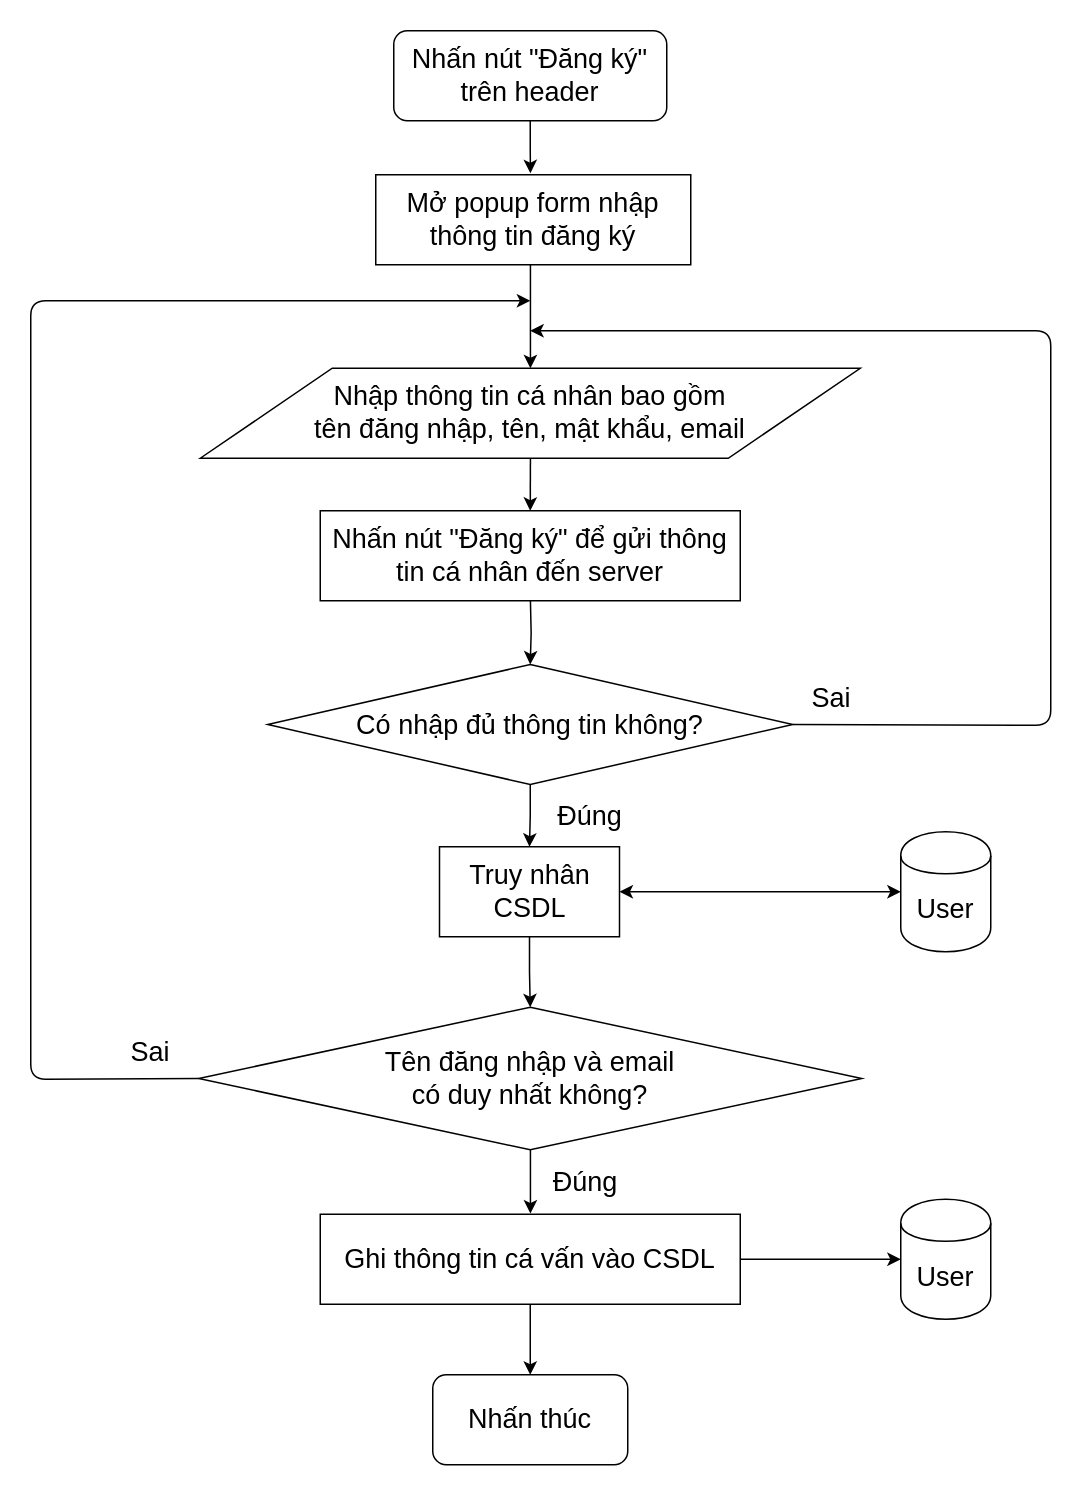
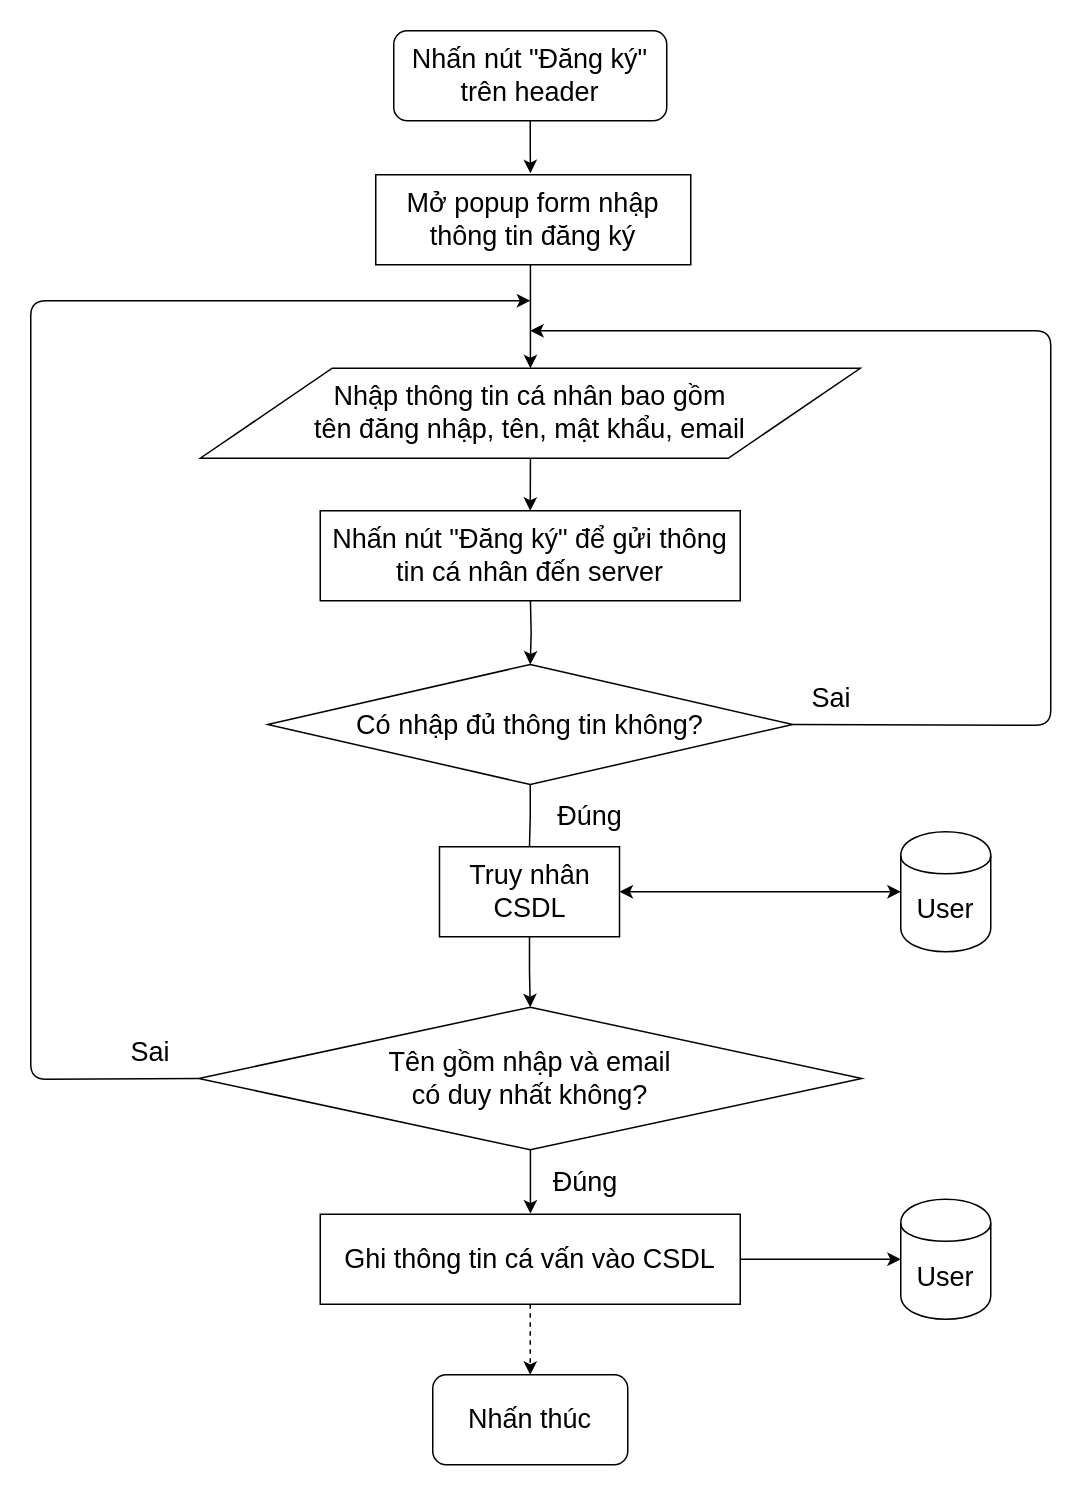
  <mxCell id="0" />
  <mxCell id="1" parent="0" />
  <mxCell id="2" value="" style="edgeStyle=orthogonalEdgeStyle;rounded=0;orthogonalLoop=1;jettySize=auto;html=1;fontSize=18;" edge="1" parent="1" source="3"><mxGeometry relative="1" as="geometry"><mxPoint x="353.118" y="115" as="targetPoint" /></mxGeometry></mxCell>
  <mxCell id="3" value="Nhấn nút &quot;Đăng ký&quot; trên header" style="rounded=1;whiteSpace=wrap;html=1;fontSize=18;" vertex="1" parent="1"><mxGeometry x="262" y="20" width="182" height="60" as="geometry" /></mxCell>
  <mxCell id="4" value="" style="edgeStyle=orthogonalEdgeStyle;rounded=0;orthogonalLoop=1;jettySize=auto;html=1;fontSize=18;exitX=0.5;exitY=1;exitDx=0;exitDy=0;" edge="1" parent="1"><mxGeometry relative="1" as="geometry"><mxPoint x="353.118" y="175.588" as="sourcePoint" /><mxPoint x="353.118" y="245" as="targetPoint" /></mxGeometry></mxCell>
  <mxCell id="5" value="" style="edgeStyle=orthogonalEdgeStyle;rounded=0;orthogonalLoop=1;jettySize=auto;html=1;fontSize=18;" edge="1" parent="1"><mxGeometry relative="1" as="geometry"><mxPoint x="353.118" y="305" as="sourcePoint" /><mxPoint x="353" y="340" as="targetPoint" /></mxGeometry></mxCell>
  <mxCell id="6" value="" style="edgeStyle=orthogonalEdgeStyle;rounded=0;orthogonalLoop=1;jettySize=auto;html=1;fontSize=18;entryX=0.5;entryY=0;entryDx=0;entryDy=0;" edge="1" parent="1" target="8"><mxGeometry relative="1" as="geometry"><mxPoint x="353.118" y="400" as="sourcePoint" /><mxPoint x="353" y="480" as="targetPoint" /></mxGeometry></mxCell>
  <mxCell id="7" value="" style="edgeStyle=orthogonalEdgeStyle;rounded=0;orthogonalLoop=1;jettySize=auto;html=1;fontSize=18;" edge="1" parent="1" source="26" target="9"><mxGeometry relative="1" as="geometry" /></mxCell>
  <mxCell id="8" value="Có nhập đủ thông tin không?" style="rhombus;whiteSpace=wrap;html=1;fontSize=18;" vertex="1" parent="1"><mxGeometry x="178" y="442.5" width="350" height="80" as="geometry" /></mxCell>
- <mxCell id="9" value="Tên đăng nhập và email&lt;br&gt;có duy nhất không?" style="rhombus;whiteSpace=wrap;html=1;fontSize=18;" vertex="1" parent="1"><mxGeometry x="132" y="671" width="442" height="95" as="geometry" /></mxCell>
+ <mxCell id="9" value="Tên gồm nhập và email&lt;br&gt;có duy nhất không?" style="rhombus;whiteSpace=wrap;html=1;fontSize=18;" vertex="1" parent="1"><mxGeometry x="132" y="671" width="442" height="95" as="geometry" /></mxCell>
  <mxCell id="10" value="" style="endArrow=classic;html=1;fontSize=18;exitX=0;exitY=0.5;exitDx=0;exitDy=0;" edge="1" parent="1" source="9"><mxGeometry width="50" height="50" relative="1" as="geometry"><mxPoint x="130" y="715" as="sourcePoint" /><mxPoint x="353" y="200" as="targetPoint" /><Array as="points"><mxPoint x="20" y="719" /><mxPoint x="20" y="200" /></Array></mxGeometry></mxCell>
  <mxCell id="11" value="Đúng" style="text;html=1;strokeColor=none;fillColor=none;align=center;verticalAlign=middle;whiteSpace=wrap;rounded=0;fontSize=18;" vertex="1" parent="1"><mxGeometry x="372.5" y="533.5" width="40" height="20" as="geometry" /></mxCell>
  <mxCell id="12" value="Sai" style="text;html=1;strokeColor=none;fillColor=none;align=center;verticalAlign=middle;whiteSpace=wrap;rounded=0;fontSize=18;" vertex="1" parent="1"><mxGeometry x="80" y="691" width="40" height="20" as="geometry" /></mxCell>
  <mxCell id="13" value="Sai" style="text;html=1;strokeColor=none;fillColor=none;align=center;verticalAlign=middle;whiteSpace=wrap;rounded=0;fontSize=18;" vertex="1" parent="1"><mxGeometry x="534" y="455" width="40" height="20" as="geometry" /></mxCell>
  <mxCell id="14" value="" style="endArrow=classic;html=1;fontSize=18;exitX=1;exitY=0.5;exitDx=0;exitDy=0;" edge="1" parent="1" source="8"><mxGeometry width="50" height="50" relative="1" as="geometry"><mxPoint x="142" y="622.5" as="sourcePoint" /><mxPoint x="353" y="220" as="targetPoint" /><Array as="points"><mxPoint x="700" y="483" /><mxPoint x="700" y="220" /></Array></mxGeometry></mxCell>
  <mxCell id="15" value="" style="edgeStyle=orthogonalEdgeStyle;rounded=0;orthogonalLoop=1;jettySize=auto;html=1;fontSize=18;" edge="1" parent="1"><mxGeometry relative="1" as="geometry"><mxPoint x="353.118" y="765.973" as="sourcePoint" /><mxPoint x="353.118" y="808.525" as="targetPoint" /></mxGeometry></mxCell>
  <mxCell id="16" value="Đúng" style="text;html=1;strokeColor=none;fillColor=none;align=center;verticalAlign=middle;whiteSpace=wrap;rounded=0;fontSize=18;" vertex="1" parent="1"><mxGeometry x="370" y="777.5" width="40" height="20" as="geometry" /></mxCell>
  <mxCell id="17" value="&lt;span style=&quot;white-space: normal&quot;&gt;Nhấn nút &quot;Đăng ký&quot; để gửi thông tin cá nhân đến server&lt;/span&gt;" style="rounded=0;whiteSpace=wrap;html=1;fontSize=18;" vertex="1" parent="1"><mxGeometry x="213" y="340" width="280" height="60" as="geometry" /></mxCell>
- <mxCell id="18" value="" style="edgeStyle=orthogonalEdgeStyle;rounded=0;orthogonalLoop=1;jettySize=auto;html=1;fontSize=18;" edge="1" parent="1" source="20" target="22"><mxGeometry relative="1" as="geometry" /></mxCell>
+ <mxCell id="18" value="" style="edgeStyle=orthogonalEdgeStyle;rounded=0;orthogonalLoop=1;jettySize=auto;html=1;fontSize=18;dashed=1;" edge="1" parent="1" source="20" target="22"><mxGeometry relative="1" as="geometry" /></mxCell>
  <mxCell id="19" value="" style="edgeStyle=orthogonalEdgeStyle;rounded=0;orthogonalLoop=1;jettySize=auto;html=1;fontSize=18;entryX=0;entryY=0.5;entryDx=0;entryDy=0;" edge="1" parent="1" source="20" target="24"><mxGeometry relative="1" as="geometry"><mxPoint x="573" y="839" as="targetPoint" /></mxGeometry></mxCell>
  <mxCell id="20" value="&lt;span style=&quot;white-space: normal&quot;&gt;Ghi thông tin cá vấn vào CSDL&lt;/span&gt;" style="rounded=0;whiteSpace=wrap;html=1;fontSize=18;" vertex="1" parent="1"><mxGeometry x="213" y="809" width="280" height="60" as="geometry" /></mxCell>
  <mxCell id="21" value="Mở popup form nhập thông tin đăng ký" style="rounded=0;whiteSpace=wrap;html=1;fontSize=18;" vertex="1" parent="1"><mxGeometry x="250" y="116" width="210" height="60" as="geometry" /></mxCell>
  <mxCell id="22" value="Nhấn thúc" style="rounded=1;whiteSpace=wrap;html=1;fontSize=18;" vertex="1" parent="1"><mxGeometry x="288" y="916" width="130" height="60" as="geometry" /></mxCell>
  <mxCell id="23" value="&lt;span style=&quot;white-space: normal&quot;&gt;Nhập thông tin cá nhân bao gồm &lt;br&gt;tên đăng nhập, tên, mật khẩu, email&lt;/span&gt;" style="shape=parallelogram;perimeter=parallelogramPerimeter;whiteSpace=wrap;html=1;fontSize=18;" vertex="1" parent="1"><mxGeometry x="133" y="245" width="440" height="60" as="geometry" /></mxCell>
  <mxCell id="24" value="User" style="shape=cylinder;whiteSpace=wrap;html=1;boundedLbl=1;backgroundOutline=1;fontSize=18;" vertex="1" parent="1"><mxGeometry x="600" y="799" width="60" height="80" as="geometry" /></mxCell>
  <mxCell id="25" value="User" style="shape=cylinder;whiteSpace=wrap;html=1;boundedLbl=1;backgroundOutline=1;fontSize=18;" vertex="1" parent="1"><mxGeometry x="600" y="554" width="60" height="80" as="geometry" /></mxCell>
  <mxCell id="26" value="Truy nhân CSDL" style="rounded=0;whiteSpace=wrap;html=1;fontSize=18;" vertex="1" parent="1"><mxGeometry x="292.5" y="564" width="120" height="60" as="geometry" /></mxCell>
- <mxCell id="27" value="" style="edgeStyle=orthogonalEdgeStyle;rounded=0;orthogonalLoop=1;jettySize=auto;html=1;fontSize=18;" edge="1" parent="1" source="8" target="26"><mxGeometry relative="1" as="geometry"><mxPoint x="353" y="522.5" as="sourcePoint" /><mxPoint x="353" y="671" as="targetPoint" /></mxGeometry></mxCell>
+ <mxCell id="27" value="" style="edgeStyle=orthogonalEdgeStyle;rounded=0;orthogonalLoop=1;jettySize=auto;html=1;fontSize=18;endArrow=none;" edge="1" parent="1" source="8" target="26"><mxGeometry relative="1" as="geometry"><mxPoint x="353" y="522.5" as="sourcePoint" /><mxPoint x="353" y="671" as="targetPoint" /></mxGeometry></mxCell>
  <mxCell id="28" value="" style="endArrow=classic;startArrow=classic;html=1;fontSize=18;entryX=1;entryY=0.5;entryDx=0;entryDy=0;exitX=0;exitY=0.5;exitDx=0;exitDy=0;" edge="1" parent="1" source="25" target="26"><mxGeometry width="50" height="50" relative="1" as="geometry"><mxPoint x="10" y="1050" as="sourcePoint" /><mxPoint x="60" y="1000" as="targetPoint" /></mxGeometry></mxCell>
